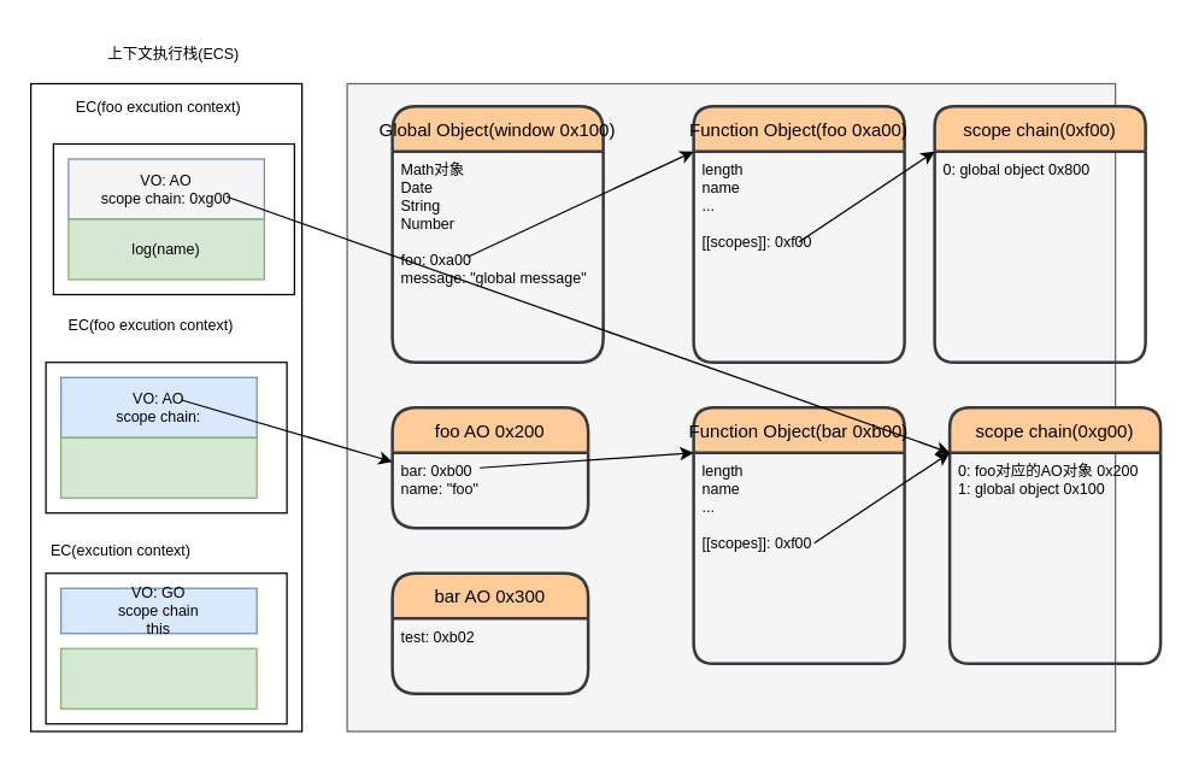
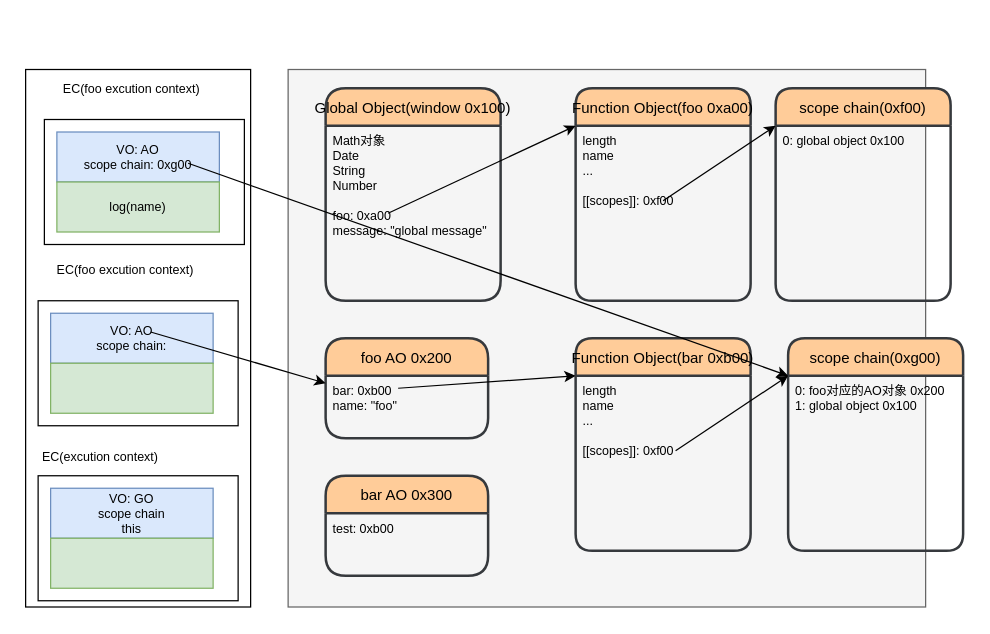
  <mxCell id="0" />
  <mxCell id="1" parent="0" />
  <mxCell id="2" value="" style="rounded=0;whiteSpace=wrap;html=1;" parent="1" vertex="1"><mxGeometry x="20" y="55" width="180" height="430" as="geometry" /></mxCell>
  <mxCell id="3" value="" style="rounded=0;whiteSpace=wrap;html=1;fillColor=#f5f5f5;strokeColor=#666666;fontColor=#333333;" parent="1" vertex="1"><mxGeometry x="230" y="55" width="510" height="430" as="geometry" /></mxCell>
  <mxCell id="4" value="Global Object(window 0x100)" style="swimlane;childLayout=stackLayout;horizontal=1;startSize=30;horizontalStack=0;rounded=1;fontSize=12;fontStyle=0;strokeWidth=2;resizeParent=0;resizeLast=1;shadow=0;dashed=0;align=center;fillColor=#ffcc99;strokeColor=#36393d;arcSize=18;" parent="1" vertex="1"><mxGeometry x="260" y="70" width="140" height="170" as="geometry" /></mxCell>
  <mxCell id="5" value="Math对象&#10;Date&#10;String&#10;Number&#10;&#10;foo: 0xa00&#10;message: &quot;global message&quot;" style="align=left;strokeColor=none;fillColor=none;spacingLeft=4;fontSize=10;verticalAlign=top;resizable=0;rotatable=0;part=1;" parent="4" vertex="1"><mxGeometry y="30" width="140" height="140" as="geometry" /></mxCell>
- <mxCell id="6" value="上下文执行栈(ECS)" style="text;html=1;strokeColor=none;fillColor=none;align=center;verticalAlign=middle;whiteSpace=wrap;rounded=0;fontSize=10;" parent="1" vertex="1"><mxGeometry x="70" y="20" width="90" height="30" as="geometry" /></mxCell>
  <mxCell id="7" value="" style="rounded=0;whiteSpace=wrap;html=1;fontSize=10;" parent="1" vertex="1"><mxGeometry x="30" y="380" width="160" height="100" as="geometry" /></mxCell>
  <mxCell id="8" value="EC(excution context)" style="text;html=1;strokeColor=none;fillColor=none;align=center;verticalAlign=middle;whiteSpace=wrap;rounded=0;fontSize=10;" parent="1" vertex="1"><mxGeometry x="30" y="350" width="100" height="30" as="geometry" /></mxCell>
- <mxCell id="9" value="VO: GO&lt;br&gt;scope chain&lt;br&gt;this" style="rounded=0;whiteSpace=wrap;html=1;fontSize=10;fillColor=#dae8fc;strokeColor=#6c8ebf;" parent="1" vertex="1"><mxGeometry x="40" y="390" width="130" height="30" as="geometry" /></mxCell>
+ <mxCell id="9" value="VO: GO&lt;br&gt;scope chain&lt;br&gt;this" style="rounded=0;whiteSpace=wrap;html=1;fontSize=10;fillColor=#dae8fc;strokeColor=#6c8ebf;" parent="1" vertex="1"><mxGeometry x="40" y="390" width="130" height="40" as="geometry" /></mxCell>
  <mxCell id="10" value="" style="rounded=0;whiteSpace=wrap;html=1;fontSize=10;fillColor=#d5e8d4;strokeColor=#82b366;" parent="1" vertex="1"><mxGeometry x="40" y="430" width="130" height="40" as="geometry" /></mxCell>
  <mxCell id="11" value="Function Object(foo 0xa00)" style="swimlane;childLayout=stackLayout;horizontal=1;startSize=30;horizontalStack=0;rounded=1;fontSize=12;fontStyle=0;strokeWidth=2;resizeParent=0;resizeLast=1;shadow=0;dashed=0;align=center;fillColor=#ffcc99;strokeColor=#36393d;" parent="1" vertex="1"><mxGeometry x="460" y="70" width="140" height="170" as="geometry" /></mxCell>
  <mxCell id="12" value="length&#10;name&#10;...&#10;&#10;[[scopes]]: 0xf00&#10;" style="align=left;strokeColor=none;fillColor=none;spacingLeft=4;fontSize=10;verticalAlign=top;resizable=0;rotatable=0;part=1;" parent="11" vertex="1"><mxGeometry y="30" width="140" height="140" as="geometry" /></mxCell>
  <mxCell id="13" value="" style="endArrow=classic;html=1;entryX=0;entryY=0;entryDx=0;entryDy=0;exitX=0.357;exitY=0.5;exitDx=0;exitDy=0;exitPerimeter=0;" parent="1" source="5" target="12" edge="1"><mxGeometry width="50" height="50" relative="1" as="geometry"><mxPoint x="400" y="190" as="sourcePoint" /><mxPoint x="450" y="140" as="targetPoint" /></mxGeometry></mxCell>
  <mxCell id="14" value="scope chain(0xf00)" style="swimlane;childLayout=stackLayout;horizontal=1;startSize=30;horizontalStack=0;rounded=1;fontSize=12;fontStyle=0;strokeWidth=2;resizeParent=0;resizeLast=1;shadow=0;dashed=0;align=center;fillColor=#ffcc99;strokeColor=#36393d;" vertex="1" parent="1"><mxGeometry x="620" y="70" width="140" height="170" as="geometry" /></mxCell>
- <mxCell id="15" value="0: global object 0x800" style="align=left;strokeColor=none;fillColor=none;spacingLeft=4;fontSize=10;verticalAlign=top;resizable=0;rotatable=0;part=1;" vertex="1" parent="14"><mxGeometry y="30" width="140" height="140" as="geometry" /></mxCell>
+ <mxCell id="15" value="0: global object 0x100" style="align=left;strokeColor=none;fillColor=none;spacingLeft=4;fontSize=10;verticalAlign=top;resizable=0;rotatable=0;part=1;" vertex="1" parent="14"><mxGeometry y="30" width="140" height="140" as="geometry" /></mxCell>
  <mxCell id="16" value="" style="endArrow=classic;html=1;entryX=0;entryY=0;entryDx=0;entryDy=0;exitX=0.5;exitY=0.429;exitDx=0;exitDy=0;exitPerimeter=0;" edge="1" parent="1" source="12" target="15"><mxGeometry width="50" height="50" relative="1" as="geometry"><mxPoint x="480" y="170" as="sourcePoint" /><mxPoint x="630.02" y="100" as="targetPoint" /></mxGeometry></mxCell>
  <mxCell id="17" value="" style="rounded=0;whiteSpace=wrap;html=1;fontSize=10;" vertex="1" parent="1"><mxGeometry x="30" y="240" width="160" height="100" as="geometry" /></mxCell>
  <mxCell id="18" value="EC(foo excution context)" style="text;html=1;strokeColor=none;fillColor=none;align=center;verticalAlign=middle;whiteSpace=wrap;rounded=0;fontSize=10;" vertex="1" parent="1"><mxGeometry x="40" y="200" width="120" height="30" as="geometry" /></mxCell>
  <mxCell id="19" value="VO: AO&lt;br&gt;scope chain:" style="rounded=0;whiteSpace=wrap;html=1;fontSize=10;fillColor=#dae8fc;strokeColor=#6c8ebf;" vertex="1" parent="1"><mxGeometry x="40" y="250" width="130" height="40" as="geometry" /></mxCell>
  <mxCell id="20" value="foo AO 0x200" style="swimlane;childLayout=stackLayout;horizontal=1;startSize=30;horizontalStack=0;rounded=1;fontSize=12;fontStyle=0;strokeWidth=2;resizeParent=0;resizeLast=1;shadow=0;dashed=0;align=center;fillColor=#ffcc99;strokeColor=#36393d;arcSize=18;" vertex="1" parent="1"><mxGeometry x="260" y="270" width="130" height="80" as="geometry" /></mxCell>
  <mxCell id="21" value="bar: 0xb00&#10;name: &quot;foo&quot;" style="align=left;strokeColor=none;fillColor=none;spacingLeft=4;fontSize=10;verticalAlign=top;resizable=0;rotatable=0;part=1;" vertex="1" parent="20"><mxGeometry y="30" width="130" height="50" as="geometry" /></mxCell>
  <mxCell id="22" value="Function Object(bar 0xb00)" style="swimlane;childLayout=stackLayout;horizontal=1;startSize=30;horizontalStack=0;rounded=1;fontSize=12;fontStyle=0;strokeWidth=2;resizeParent=0;resizeLast=1;shadow=0;dashed=0;align=center;fillColor=#ffcc99;strokeColor=#36393d;" vertex="1" parent="1"><mxGeometry x="460" y="270" width="140" height="170" as="geometry" /></mxCell>
  <mxCell id="23" value="length&#10;name&#10;...&#10;&#10;[[scopes]]: 0xf00&#10;" style="align=left;strokeColor=none;fillColor=none;spacingLeft=4;fontSize=10;verticalAlign=top;resizable=0;rotatable=0;part=1;" vertex="1" parent="22"><mxGeometry y="30" width="140" height="140" as="geometry" /></mxCell>
  <mxCell id="24" value="scope chain(0xg00)" style="swimlane;childLayout=stackLayout;horizontal=1;startSize=30;horizontalStack=0;rounded=1;fontSize=12;fontStyle=0;strokeWidth=2;resizeParent=0;resizeLast=1;shadow=0;dashed=0;align=center;fillColor=#ffcc99;strokeColor=#36393d;" vertex="1" parent="1"><mxGeometry x="630" y="270" width="140" height="170" as="geometry" /></mxCell>
  <mxCell id="25" value="0: foo对应的AO对象 0x200&#10;1: global object 0x100" style="align=left;strokeColor=none;fillColor=none;spacingLeft=4;fontSize=10;verticalAlign=top;resizable=0;rotatable=0;part=1;" vertex="1" parent="24"><mxGeometry y="30" width="140" height="140" as="geometry" /></mxCell>
  <mxCell id="26" value="" style="endArrow=classic;html=1;entryX=0;entryY=0;entryDx=0;entryDy=0;exitX=0.357;exitY=0.5;exitDx=0;exitDy=0;exitPerimeter=0;" edge="1" parent="1" target="23"><mxGeometry width="50" height="50" relative="1" as="geometry"><mxPoint x="318" y="310" as="sourcePoint" /><mxPoint x="468.02" y="240" as="targetPoint" /></mxGeometry></mxCell>
  <mxCell id="27" value="" style="endArrow=classic;html=1;entryX=0;entryY=0;entryDx=0;entryDy=0;exitX=0.5;exitY=0.429;exitDx=0;exitDy=0;exitPerimeter=0;" edge="1" parent="1"><mxGeometry width="50" height="50" relative="1" as="geometry"><mxPoint x="540" y="360.06" as="sourcePoint" /><mxPoint x="630" y="300" as="targetPoint" /></mxGeometry></mxCell>
  <mxCell id="28" value="" style="rounded=0;whiteSpace=wrap;html=1;fontSize=10;fillColor=#d5e8d4;strokeColor=#82b366;" vertex="1" parent="1"><mxGeometry x="40" y="290" width="130" height="40" as="geometry" /></mxCell>
  <mxCell id="29" value="bar AO 0x300" style="swimlane;childLayout=stackLayout;horizontal=1;startSize=30;horizontalStack=0;rounded=1;fontSize=12;fontStyle=0;strokeWidth=2;resizeParent=0;resizeLast=1;shadow=0;dashed=0;align=center;fillColor=#ffcc99;strokeColor=#36393d;arcSize=18;" vertex="1" parent="1"><mxGeometry x="260" y="380" width="130" height="80" as="geometry" /></mxCell>
- <mxCell id="30" value="test: 0xb02" style="align=left;strokeColor=none;fillColor=none;spacingLeft=4;fontSize=10;verticalAlign=top;resizable=0;rotatable=0;part=1;" vertex="1" parent="29"><mxGeometry y="30" width="130" height="50" as="geometry" /></mxCell>
+ <mxCell id="30" value="test: 0xb00" style="align=left;strokeColor=none;fillColor=none;spacingLeft=4;fontSize=10;verticalAlign=top;resizable=0;rotatable=0;part=1;" vertex="1" parent="29"><mxGeometry y="30" width="130" height="50" as="geometry" /></mxCell>
  <mxCell id="31" value="" style="rounded=0;whiteSpace=wrap;html=1;fontSize=10;" vertex="1" parent="1"><mxGeometry x="35" y="95" width="160" height="100" as="geometry" /></mxCell>
  <mxCell id="32" value="EC(foo excution context)" style="text;html=1;strokeColor=none;fillColor=none;align=center;verticalAlign=middle;whiteSpace=wrap;rounded=0;fontSize=10;" vertex="1" parent="1"><mxGeometry x="45" y="55" width="120" height="30" as="geometry" /></mxCell>
- <mxCell id="33" value="VO: AO&lt;br&gt;scope chain: 0xg00" style="rounded=0;whiteSpace=wrap;html=1;fontSize=10;fillColor=#f5f5f5;strokeColor=#6c8ebf;" vertex="1" parent="1"><mxGeometry x="45" y="105" width="130" height="40" as="geometry" /></mxCell>
+ <mxCell id="33" value="VO: AO&lt;br&gt;scope chain: 0xg00" style="rounded=0;whiteSpace=wrap;html=1;fontSize=10;fillColor=#dae8fc;strokeColor=#6c8ebf;" vertex="1" parent="1"><mxGeometry x="45" y="105" width="130" height="40" as="geometry" /></mxCell>
  <mxCell id="34" value="log(name)" style="rounded=0;whiteSpace=wrap;html=1;fontSize=10;fillColor=#d5e8d4;strokeColor=#82b366;" vertex="1" parent="1"><mxGeometry x="45" y="145" width="130" height="40" as="geometry" /></mxCell>
  <mxCell id="35" value="" style="endArrow=classic;html=1;exitX=0.357;exitY=0.5;exitDx=0;exitDy=0;exitPerimeter=0;" edge="1" parent="1" target="21"><mxGeometry width="50" height="50" relative="1" as="geometry"><mxPoint x="120" y="265" as="sourcePoint" /><mxPoint x="270.02" y="195" as="targetPoint" /></mxGeometry></mxCell>
  <mxCell id="36" value="" style="endArrow=classic;html=1;exitX=0.654;exitY=0.375;exitDx=0;exitDy=0;exitPerimeter=0;entryX=0;entryY=0;entryDx=0;entryDy=0;" edge="1" parent="1" target="25"><mxGeometry width="50" height="50" relative="1" as="geometry"><mxPoint x="150" y="130" as="sourcePoint" /><mxPoint x="279.46" y="422.32" as="targetPoint" /></mxGeometry></mxCell>
